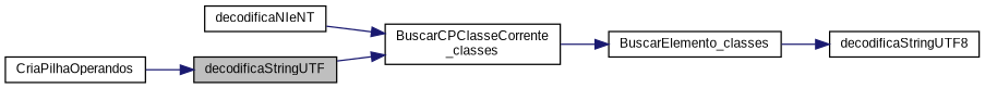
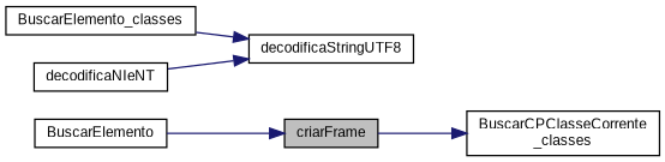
  digraph {
    fontname="Liberation Sans"
    rankdir=LR
    node [color=black fillcolor=white fontname="Liberation Sans" fontsize=10 shape=record style=filled]
    edge [color=midnightblue fontname="Liberation Sans" fontsize=10 labelfontname=Helvetica labelfontsize=10 style=solid]
-   n1 [fillcolor=grey75 fontcolor=black height=0.2 label=decodificaStringUTF width=0.4]
+   n1 [fillcolor=grey75 fontcolor=black height=0.2 label=criarFrame width=0.4]
    n2 [height=0.2 label="BuscarCPClasseCorrente\l_classes" width=0.4]
    n3 [height=0.2 label=BuscarElemento_classes width=0.4]
-   n4 [height=0.2 label=CriaPilhaOperandos width=0.4]
+   n4 [height=0.2 label=BuscarElemento width=0.4]
    n5 [height=0.2 label=decodificaStringUTF8 width=0.4]
    n6 [height=0.2 label=decodificaNIeNT width=0.4]
    n1 -> n2
-   n2 -> n3
    n3 -> n5
    n4 -> n1
-   n6 -> n2
+   n6 -> n5
  }
